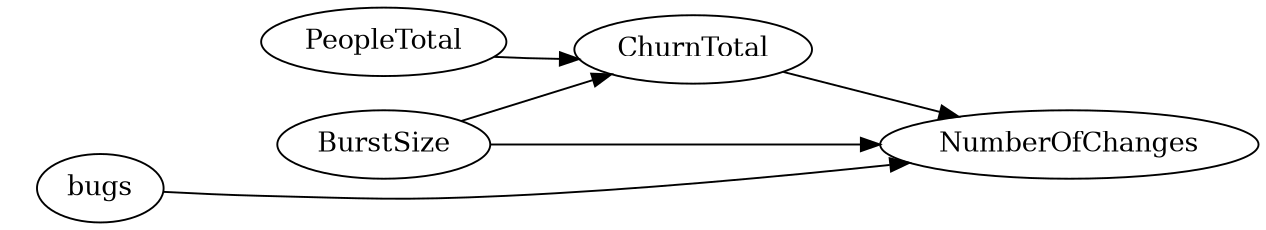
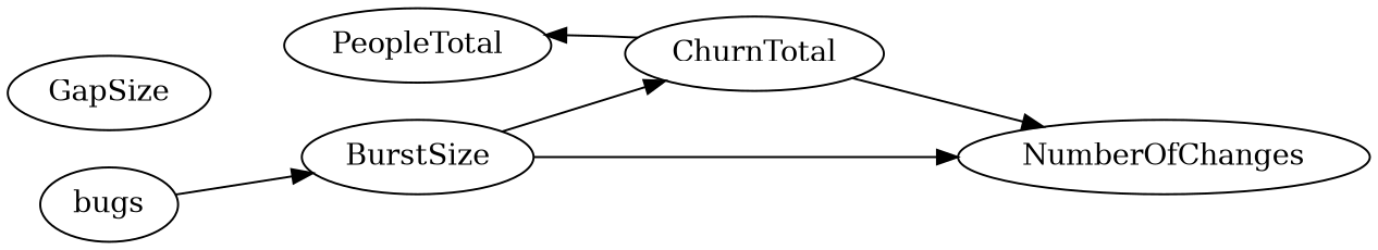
  digraph {
    rankdir=LR
    PeopleTotal
    ChurnTotal
    NumberOfChanges
    bugs
    BurstSize
-   PeopleTotal -> ChurnTotal
+   GapSize
+   ChurnTotal -> PeopleTotal
    ChurnTotal -> NumberOfChanges
-   bugs -> NumberOfChanges
+   bugs -> BurstSize
    BurstSize -> ChurnTotal
    BurstSize -> NumberOfChanges
  }
